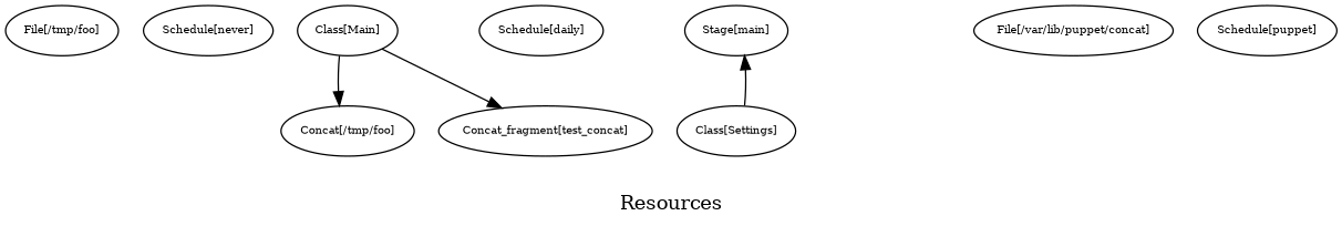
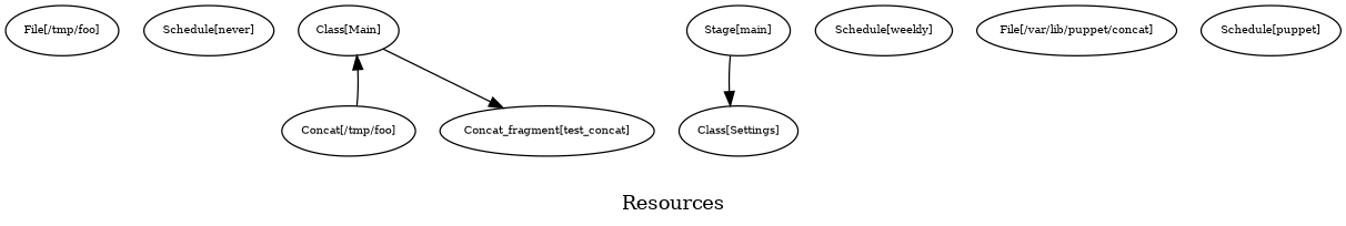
  digraph {
    label=Resources
    node [fontsize=8]
    edge [fontsize=8]
    n1 [label="File[/tmp/foo]"]
    n2 [label="Schedule[never]"]
    n3 [label="Concat_fragment[test_concat]"]
    n4 [label="Concat[/tmp/foo]"]
-   n5 [label="Schedule[daily]"]
    n6 [label="Stage[main]"]
    n7 [label="Class[Settings]"]
    n8 [label="Class[Main]"]
+   n9 [label="Schedule[weekly]"]
    n10 [label="File[/var/lib/puppet/concat]"]
    n11 [label="Schedule[puppet]"]
-   n7 -> n6
+   n6 -> n7
    n8 -> n3
-   n8 -> n4
+   n4 -> n8
  }
